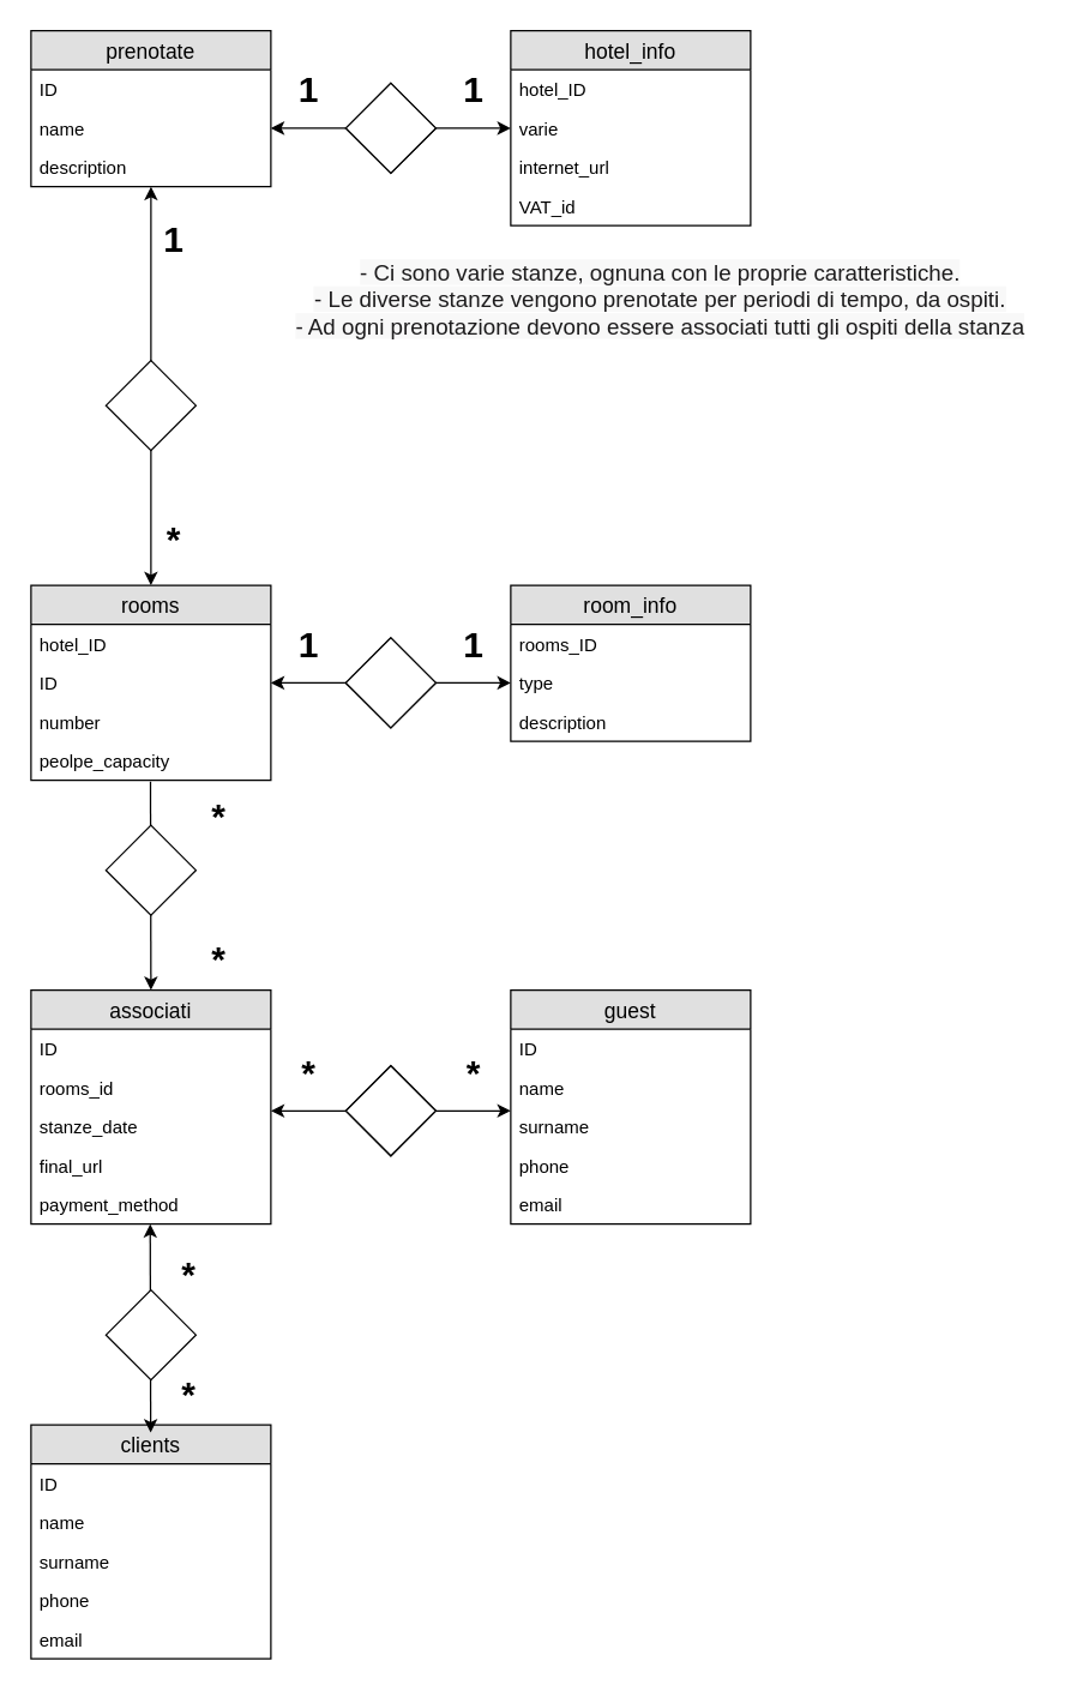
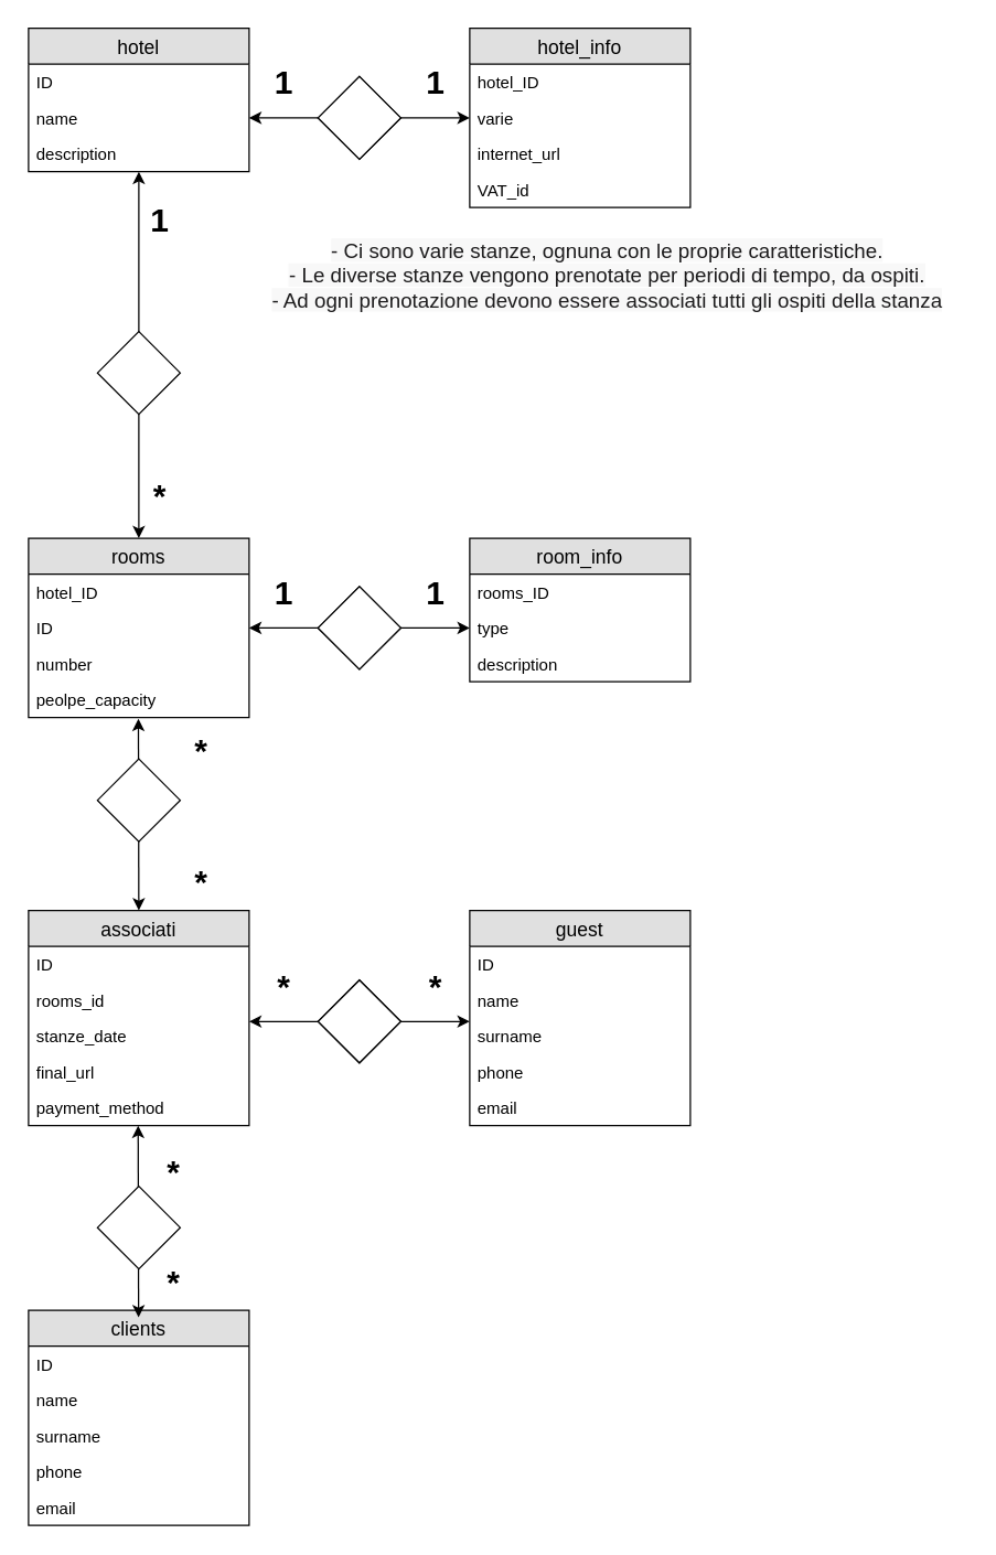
  <mxCell id="0" />
  <mxCell id="1" parent="0" />
- <mxCell id="2" value="prenotate" style="swimlane;fontStyle=0;childLayout=stackLayout;horizontal=1;startSize=26;fillColor=#e0e0e0;horizontalStack=0;resizeParent=1;resizeParentMax=0;resizeLast=0;collapsible=1;marginBottom=0;swimlaneFillColor=#ffffff;align=center;fontSize=14;" vertex="1" parent="1"><mxGeometry x="20" y="20" width="160" height="104" as="geometry" /></mxCell>
+ <mxCell id="2" value="hotel" style="swimlane;fontStyle=0;childLayout=stackLayout;horizontal=1;startSize=26;fillColor=#e0e0e0;horizontalStack=0;resizeParent=1;resizeParentMax=0;resizeLast=0;collapsible=1;marginBottom=0;swimlaneFillColor=#ffffff;align=center;fontSize=14;" vertex="1" parent="1"><mxGeometry x="20" y="20" width="160" height="104" as="geometry" /></mxCell>
  <mxCell id="3" value="ID" style="text;strokeColor=none;fillColor=none;spacingLeft=4;spacingRight=4;overflow=hidden;rotatable=0;points=[[0,0.5],[1,0.5]];portConstraint=eastwest;fontSize=12;" vertex="1" parent="2"><mxGeometry y="26" width="160" height="26" as="geometry" /></mxCell>
  <mxCell id="4" value="name" style="text;strokeColor=none;fillColor=none;spacingLeft=4;spacingRight=4;overflow=hidden;rotatable=0;points=[[0,0.5],[1,0.5]];portConstraint=eastwest;fontSize=12;" vertex="1" parent="2"><mxGeometry y="52" width="160" height="26" as="geometry" /></mxCell>
  <mxCell id="5" value="description" style="text;strokeColor=none;fillColor=none;spacingLeft=4;spacingRight=4;overflow=hidden;rotatable=0;points=[[0,0.5],[1,0.5]];portConstraint=eastwest;fontSize=12;" vertex="1" parent="2"><mxGeometry y="78" width="160" height="26" as="geometry" /></mxCell>
  <mxCell id="6" value="hotel_info" style="swimlane;fontStyle=0;childLayout=stackLayout;horizontal=1;startSize=26;fillColor=#e0e0e0;horizontalStack=0;resizeParent=1;resizeParentMax=0;resizeLast=0;collapsible=1;marginBottom=0;swimlaneFillColor=#ffffff;align=center;fontSize=14;" vertex="1" parent="1"><mxGeometry x="340" y="20" width="160" height="130" as="geometry" /></mxCell>
  <mxCell id="7" value="hotel_ID" style="text;strokeColor=none;fillColor=none;spacingLeft=4;spacingRight=4;overflow=hidden;rotatable=0;points=[[0,0.5],[1,0.5]];portConstraint=eastwest;fontSize=12;" vertex="1" parent="6"><mxGeometry y="26" width="160" height="26" as="geometry" /></mxCell>
  <mxCell id="8" value="varie" style="text;strokeColor=none;fillColor=none;spacingLeft=4;spacingRight=4;overflow=hidden;rotatable=0;points=[[0,0.5],[1,0.5]];portConstraint=eastwest;fontSize=12;" vertex="1" parent="6"><mxGeometry y="52" width="160" height="26" as="geometry" /></mxCell>
  <mxCell id="9" value="internet_url" style="text;strokeColor=none;fillColor=none;spacingLeft=4;spacingRight=4;overflow=hidden;rotatable=0;points=[[0,0.5],[1,0.5]];portConstraint=eastwest;fontSize=12;" vertex="1" parent="6"><mxGeometry y="78" width="160" height="26" as="geometry" /></mxCell>
  <mxCell id="10" value="VAT_id" style="text;strokeColor=none;fillColor=none;spacingLeft=4;spacingRight=4;overflow=hidden;rotatable=0;points=[[0,0.5],[1,0.5]];portConstraint=eastwest;fontSize=12;" vertex="1" parent="6"><mxGeometry y="104" width="160" height="26" as="geometry" /></mxCell>
  <mxCell id="11" value="rooms" style="swimlane;fontStyle=0;childLayout=stackLayout;horizontal=1;startSize=26;fillColor=#e0e0e0;horizontalStack=0;resizeParent=1;resizeParentMax=0;resizeLast=0;collapsible=1;marginBottom=0;swimlaneFillColor=#ffffff;align=center;fontSize=14;" vertex="1" parent="1"><mxGeometry x="20" y="390" width="160" height="130" as="geometry" /></mxCell>
  <mxCell id="12" value="hotel_ID" style="text;strokeColor=none;fillColor=none;spacingLeft=4;spacingRight=4;overflow=hidden;rotatable=0;points=[[0,0.5],[1,0.5]];portConstraint=eastwest;fontSize=12;" vertex="1" parent="11"><mxGeometry y="26" width="160" height="26" as="geometry" /></mxCell>
  <mxCell id="13" value="ID" style="text;strokeColor=none;fillColor=none;spacingLeft=4;spacingRight=4;overflow=hidden;rotatable=0;points=[[0,0.5],[1,0.5]];portConstraint=eastwest;fontSize=12;" vertex="1" parent="11"><mxGeometry y="52" width="160" height="26" as="geometry" /></mxCell>
  <mxCell id="14" value="number" style="text;strokeColor=none;fillColor=none;spacingLeft=4;spacingRight=4;overflow=hidden;rotatable=0;points=[[0,0.5],[1,0.5]];portConstraint=eastwest;fontSize=12;" vertex="1" parent="11"><mxGeometry y="78" width="160" height="26" as="geometry" /></mxCell>
  <mxCell id="15" value="peolpe_capacity" style="text;strokeColor=none;fillColor=none;spacingLeft=4;spacingRight=4;overflow=hidden;rotatable=0;points=[[0,0.5],[1,0.5]];portConstraint=eastwest;fontSize=12;" vertex="1" parent="11"><mxGeometry y="104" width="160" height="26" as="geometry" /></mxCell>
  <mxCell id="16" value="&lt;span style=&quot;color: rgb(29 , 28 , 29) ; font-family: , &amp;#34;applelogo&amp;#34; , sans-serif ; font-size: 15px ; text-align: left ; white-space: pre-wrap ; background-color: rgb(248 , 248 , 248)&quot;&gt;- Ci sono varie stanze, ognuna con le proprie caratteristiche.&lt;/span&gt;&lt;br style=&quot;box-sizing: inherit ; color: rgb(29 , 28 , 29) ; font-family: , &amp;#34;applelogo&amp;#34; , sans-serif ; font-size: 15px ; text-align: left ; white-space: pre-wrap ; background-color: rgb(248 , 248 , 248)&quot;&gt;&lt;span style=&quot;color: rgb(29 , 28 , 29) ; font-family: , &amp;#34;applelogo&amp;#34; , sans-serif ; font-size: 15px ; text-align: left ; white-space: pre-wrap ; background-color: rgb(248 , 248 , 248)&quot;&gt;- Le diverse stanze vengono prenotate per periodi di tempo, da ospiti.&lt;/span&gt;&lt;br style=&quot;box-sizing: inherit ; color: rgb(29 , 28 , 29) ; font-family: , &amp;#34;applelogo&amp;#34; , sans-serif ; font-size: 15px ; text-align: left ; white-space: pre-wrap ; background-color: rgb(248 , 248 , 248)&quot;&gt;&lt;span style=&quot;color: rgb(29 , 28 , 29) ; font-family: , &amp;#34;applelogo&amp;#34; , sans-serif ; font-size: 15px ; text-align: left ; white-space: pre-wrap ; background-color: rgb(248 , 248 , 248)&quot;&gt;- Ad ogni prenotazione devono essere associati tutti gli ospiti della stanza&lt;/span&gt;" style="text;html=1;strokeColor=none;fillColor=none;align=center;verticalAlign=middle;whiteSpace=wrap;rounded=0;shadow=0;" vertex="1" parent="1"><mxGeometry x="180" y="164" width="520" height="70" as="geometry" /></mxCell>
  <mxCell id="17" value="room_info" style="swimlane;fontStyle=0;childLayout=stackLayout;horizontal=1;startSize=26;fillColor=#e0e0e0;horizontalStack=0;resizeParent=1;resizeParentMax=0;resizeLast=0;collapsible=1;marginBottom=0;swimlaneFillColor=#ffffff;align=center;fontSize=14;" vertex="1" parent="1"><mxGeometry x="340" y="390" width="160" height="104" as="geometry" /></mxCell>
  <mxCell id="18" value="rooms_ID" style="text;strokeColor=none;fillColor=none;spacingLeft=4;spacingRight=4;overflow=hidden;rotatable=0;points=[[0,0.5],[1,0.5]];portConstraint=eastwest;fontSize=12;" vertex="1" parent="17"><mxGeometry y="26" width="160" height="26" as="geometry" /></mxCell>
  <mxCell id="19" value="type" style="text;strokeColor=none;fillColor=none;spacingLeft=4;spacingRight=4;overflow=hidden;rotatable=0;points=[[0,0.5],[1,0.5]];portConstraint=eastwest;fontSize=12;" vertex="1" parent="17"><mxGeometry y="52" width="160" height="26" as="geometry" /></mxCell>
  <mxCell id="20" value="description" style="text;strokeColor=none;fillColor=none;spacingLeft=4;spacingRight=4;overflow=hidden;rotatable=0;points=[[0,0.5],[1,0.5]];portConstraint=eastwest;fontSize=12;" vertex="1" parent="17"><mxGeometry y="78" width="160" height="26" as="geometry" /></mxCell>
  <mxCell id="21" value="" style="group" vertex="1" connectable="0" parent="1"><mxGeometry x="180" y="50" width="160" height="65" as="geometry" /></mxCell>
  <mxCell id="22" value="" style="endArrow=classic;startArrow=classic;html=1;entryX=0;entryY=0.5;entryDx=0;entryDy=0;" edge="1" parent="21" target="8"><mxGeometry width="50" height="50" relative="1" as="geometry"><mxPoint y="35" as="sourcePoint" /><mxPoint x="50" y="-20" as="targetPoint" /></mxGeometry></mxCell>
  <mxCell id="23" value="1" style="text;strokeColor=none;fillColor=none;html=1;fontSize=24;fontStyle=1;verticalAlign=middle;align=center;shadow=0;" vertex="1" parent="21"><mxGeometry width="50" height="20" as="geometry" /></mxCell>
  <mxCell id="24" value="" style="group" vertex="1" connectable="0" parent="21"><mxGeometry width="160" height="65" as="geometry" /></mxCell>
  <mxCell id="25" value="1" style="text;strokeColor=none;fillColor=none;html=1;fontSize=24;fontStyle=1;verticalAlign=middle;align=center;shadow=0;" vertex="1" parent="24"><mxGeometry x="110" width="50" height="20" as="geometry" /></mxCell>
  <mxCell id="26" value="" style="shape=rhombus;perimeter=rhombusPerimeter;whiteSpace=wrap;html=1;align=center;shadow=0;fillColor=#FFFFFF;" vertex="1" parent="24"><mxGeometry x="50" y="5" width="60" height="60" as="geometry" /></mxCell>
  <mxCell id="27" value="" style="shape=rhombus;perimeter=rhombusPerimeter;whiteSpace=wrap;html=1;align=center;shadow=0;fillColor=#FFFFFF;" vertex="1" parent="24"><mxGeometry x="50" y="5" width="60" height="60" as="geometry" /></mxCell>
  <mxCell id="28" value="" style="group" vertex="1" connectable="0" parent="1"><mxGeometry x="180" y="420" width="160" height="65" as="geometry" /></mxCell>
  <mxCell id="29" value="" style="group" vertex="1" connectable="0" parent="28"><mxGeometry width="160" height="65" as="geometry" /></mxCell>
  <mxCell id="30" value="" style="endArrow=classic;startArrow=classic;html=1;" edge="1" parent="29"><mxGeometry width="50" height="50" relative="1" as="geometry"><mxPoint y="35" as="sourcePoint" /><mxPoint x="160" y="35" as="targetPoint" /></mxGeometry></mxCell>
  <mxCell id="31" value="1" style="text;strokeColor=none;fillColor=none;html=1;fontSize=24;fontStyle=1;verticalAlign=middle;align=center;shadow=0;" vertex="1" parent="29"><mxGeometry width="50" height="20" as="geometry" /></mxCell>
  <mxCell id="32" value="" style="group" vertex="1" connectable="0" parent="29"><mxGeometry width="160" height="65" as="geometry" /></mxCell>
  <mxCell id="33" value="1" style="text;strokeColor=none;fillColor=none;html=1;fontSize=24;fontStyle=1;verticalAlign=middle;align=center;shadow=0;" vertex="1" parent="32"><mxGeometry x="110" width="50" height="20" as="geometry" /></mxCell>
  <mxCell id="34" value="" style="shape=rhombus;perimeter=rhombusPerimeter;whiteSpace=wrap;html=1;align=center;shadow=0;fillColor=#FFFFFF;" vertex="1" parent="32"><mxGeometry x="50" y="5" width="60" height="60" as="geometry" /></mxCell>
  <mxCell id="35" value="" style="shape=rhombus;perimeter=rhombusPerimeter;whiteSpace=wrap;html=1;align=center;shadow=0;fillColor=#FFFFFF;" vertex="1" parent="32"><mxGeometry x="50" y="5" width="60" height="60" as="geometry" /></mxCell>
  <mxCell id="36" value="associati" style="swimlane;fontStyle=0;childLayout=stackLayout;horizontal=1;startSize=26;fillColor=#e0e0e0;horizontalStack=0;resizeParent=1;resizeParentMax=0;resizeLast=0;collapsible=1;marginBottom=0;swimlaneFillColor=#ffffff;align=center;fontSize=14;" vertex="1" parent="1"><mxGeometry x="20" y="660" width="160" height="156" as="geometry"><mxRectangle x="40" y="680" width="110" height="26" as="alternateBounds" /></mxGeometry></mxCell>
  <mxCell id="37" value="ID" style="text;strokeColor=none;fillColor=none;spacingLeft=4;spacingRight=4;overflow=hidden;rotatable=0;points=[[0,0.5],[1,0.5]];portConstraint=eastwest;fontSize=12;" vertex="1" parent="36"><mxGeometry y="26" width="160" height="26" as="geometry" /></mxCell>
  <mxCell id="38" value="rooms_id" style="text;strokeColor=none;fillColor=none;spacingLeft=4;spacingRight=4;overflow=hidden;rotatable=0;points=[[0,0.5],[1,0.5]];portConstraint=eastwest;fontSize=12;" vertex="1" parent="36"><mxGeometry y="52" width="160" height="26" as="geometry" /></mxCell>
  <mxCell id="39" value="stanze_date" style="text;strokeColor=none;fillColor=none;spacingLeft=4;spacingRight=4;overflow=hidden;rotatable=0;points=[[0,0.5],[1,0.5]];portConstraint=eastwest;fontSize=12;" vertex="1" parent="36"><mxGeometry y="78" width="160" height="26" as="geometry" /></mxCell>
  <mxCell id="40" value="final_url" style="text;strokeColor=none;fillColor=none;spacingLeft=4;spacingRight=4;overflow=hidden;rotatable=0;points=[[0,0.5],[1,0.5]];portConstraint=eastwest;fontSize=12;" vertex="1" parent="36"><mxGeometry y="104" width="160" height="26" as="geometry" /></mxCell>
  <mxCell id="41" value="payment_method" style="text;strokeColor=none;fillColor=none;spacingLeft=4;spacingRight=4;overflow=hidden;rotatable=0;points=[[0,0.5],[1,0.5]];portConstraint=eastwest;fontSize=12;" vertex="1" parent="36"><mxGeometry y="130" width="160" height="26" as="geometry" /></mxCell>
  <mxCell id="42" value="" style="group" vertex="1" connectable="0" parent="1"><mxGeometry x="70" y="140" width="70" height="240" as="geometry" /></mxCell>
  <mxCell id="43" value="" style="endArrow=classic;startArrow=classic;html=1;entryX=0.5;entryY=1;entryDx=0;entryDy=0;entryPerimeter=0;exitX=0.5;exitY=0;exitDx=0;exitDy=0;" edge="1" parent="42" source="11" target="5"><mxGeometry width="50" height="50" relative="1" as="geometry"><mxPoint x="-20" y="60" as="sourcePoint" /><mxPoint x="30" y="10" as="targetPoint" /><Array as="points" /></mxGeometry></mxCell>
  <mxCell id="44" value="" style="shape=rhombus;perimeter=rhombusPerimeter;whiteSpace=wrap;html=1;align=center;shadow=0;fillColor=#FFFFFF;" vertex="1" parent="42"><mxGeometry y="100" width="60" height="60" as="geometry" /></mxCell>
  <mxCell id="45" value="1" style="text;strokeColor=none;fillColor=none;html=1;fontSize=24;fontStyle=1;verticalAlign=middle;align=center;shadow=0;" vertex="1" parent="42"><mxGeometry x="20" width="50" height="40" as="geometry" /></mxCell>
  <mxCell id="46" value="*" style="text;strokeColor=none;fillColor=none;html=1;fontSize=24;fontStyle=1;verticalAlign=middle;align=center;shadow=0;" vertex="1" parent="42"><mxGeometry x="20" y="200" width="50" height="40" as="geometry" /></mxCell>
- <mxCell id="47" value="" style="endArrow=none;startArrow=classic;html=1;entryX=0.498;entryY=1.034;entryDx=0;entryDy=0;exitX=0.5;exitY=0;exitDx=0;exitDy=0;entryPerimeter=0;" edge="1" parent="1" source="36" target="15"><mxGeometry width="50" height="50" relative="1" as="geometry"><mxPoint x="50" y="510" as="sourcePoint" /><mxPoint x="100" y="460" as="targetPoint" /><Array as="points" /></mxGeometry></mxCell>
+ <mxCell id="47" value="" style="endArrow=classic;startArrow=classic;html=1;entryX=0.498;entryY=1.034;entryDx=0;entryDy=0;exitX=0.5;exitY=0;exitDx=0;exitDy=0;entryPerimeter=0;" edge="1" parent="1" source="36" target="15"><mxGeometry width="50" height="50" relative="1" as="geometry"><mxPoint x="50" y="510" as="sourcePoint" /><mxPoint x="100" y="460" as="targetPoint" /><Array as="points" /></mxGeometry></mxCell>
  <mxCell id="48" value="" style="shape=rhombus;perimeter=rhombusPerimeter;whiteSpace=wrap;html=1;align=center;shadow=0;fillColor=#FFFFFF;" vertex="1" parent="1"><mxGeometry x="70" y="550" width="60" height="60" as="geometry" /></mxCell>
  <mxCell id="49" value="*" style="text;strokeColor=none;fillColor=none;html=1;fontSize=24;fontStyle=1;verticalAlign=middle;align=center;shadow=0;" vertex="1" parent="1"><mxGeometry x="120" y="525" width="50" height="40" as="geometry" /></mxCell>
  <mxCell id="50" value="*" style="text;strokeColor=none;fillColor=none;html=1;fontSize=24;fontStyle=1;verticalAlign=middle;align=center;shadow=0;" vertex="1" parent="1"><mxGeometry x="130" y="620" width="30" height="40" as="geometry" /></mxCell>
  <mxCell id="51" value="clients" style="swimlane;fontStyle=0;childLayout=stackLayout;horizontal=1;startSize=26;fillColor=#e0e0e0;horizontalStack=0;resizeParent=1;resizeParentMax=0;resizeLast=0;collapsible=1;marginBottom=0;swimlaneFillColor=#ffffff;align=center;fontSize=14;" vertex="1" parent="1"><mxGeometry x="20" y="950" width="160" height="156" as="geometry"><mxRectangle x="40" y="680" width="110" height="26" as="alternateBounds" /></mxGeometry></mxCell>
  <mxCell id="52" value="ID" style="text;strokeColor=none;fillColor=none;spacingLeft=4;spacingRight=4;overflow=hidden;rotatable=0;points=[[0,0.5],[1,0.5]];portConstraint=eastwest;fontSize=12;" vertex="1" parent="51"><mxGeometry y="26" width="160" height="26" as="geometry" /></mxCell>
  <mxCell id="53" value="name" style="text;strokeColor=none;fillColor=none;spacingLeft=4;spacingRight=4;overflow=hidden;rotatable=0;points=[[0,0.5],[1,0.5]];portConstraint=eastwest;fontSize=12;" vertex="1" parent="51"><mxGeometry y="52" width="160" height="26" as="geometry" /></mxCell>
  <mxCell id="54" value="surname" style="text;strokeColor=none;fillColor=none;spacingLeft=4;spacingRight=4;overflow=hidden;rotatable=0;points=[[0,0.5],[1,0.5]];portConstraint=eastwest;fontSize=12;" vertex="1" parent="51"><mxGeometry y="78" width="160" height="26" as="geometry" /></mxCell>
  <mxCell id="55" value="phone" style="text;strokeColor=none;fillColor=none;spacingLeft=4;spacingRight=4;overflow=hidden;rotatable=0;points=[[0,0.5],[1,0.5]];portConstraint=eastwest;fontSize=12;" vertex="1" parent="51"><mxGeometry y="104" width="160" height="26" as="geometry" /></mxCell>
  <mxCell id="56" value="email" style="text;strokeColor=none;fillColor=none;spacingLeft=4;spacingRight=4;overflow=hidden;rotatable=0;points=[[0,0.5],[1,0.5]];portConstraint=eastwest;fontSize=12;" vertex="1" parent="51"><mxGeometry y="130" width="160" height="26" as="geometry" /></mxCell>
  <mxCell id="57" value="" style="endArrow=classic;startArrow=classic;html=1;entryX=0.498;entryY=1.034;entryDx=0;entryDy=0;exitX=0.5;exitY=0;exitDx=0;exitDy=0;entryPerimeter=0;" edge="1" parent="1"><mxGeometry width="50" height="50" relative="1" as="geometry"><mxPoint x="99.82" y="955.12" as="sourcePoint" /><mxPoint x="99.5" y="816.004" as="targetPoint" /><Array as="points" /></mxGeometry></mxCell>
  <mxCell id="58" value="" style="shape=rhombus;perimeter=rhombusPerimeter;whiteSpace=wrap;html=1;align=center;shadow=0;fillColor=#FFFFFF;" vertex="1" parent="1"><mxGeometry x="70" y="860" width="60" height="60" as="geometry" /></mxCell>
  <mxCell id="59" value="*" style="text;strokeColor=none;fillColor=none;html=1;fontSize=24;fontStyle=1;verticalAlign=middle;align=center;shadow=0;" vertex="1" parent="1"><mxGeometry x="110" y="830" width="30" height="40" as="geometry" /></mxCell>
  <mxCell id="60" value="*" style="text;strokeColor=none;fillColor=none;html=1;fontSize=24;fontStyle=1;verticalAlign=middle;align=center;shadow=0;" vertex="1" parent="1"><mxGeometry x="110" y="910" width="30" height="40" as="geometry" /></mxCell>
  <mxCell id="61" value="guest" style="swimlane;fontStyle=0;childLayout=stackLayout;horizontal=1;startSize=26;fillColor=#e0e0e0;horizontalStack=0;resizeParent=1;resizeParentMax=0;resizeLast=0;collapsible=1;marginBottom=0;swimlaneFillColor=#ffffff;align=center;fontSize=14;" vertex="1" parent="1"><mxGeometry x="340" y="660" width="160" height="156" as="geometry" /></mxCell>
  <mxCell id="62" value="ID" style="text;strokeColor=none;fillColor=none;spacingLeft=4;spacingRight=4;overflow=hidden;rotatable=0;points=[[0,0.5],[1,0.5]];portConstraint=eastwest;fontSize=12;" vertex="1" parent="61"><mxGeometry y="26" width="160" height="26" as="geometry" /></mxCell>
  <mxCell id="63" value="name" style="text;strokeColor=none;fillColor=none;spacingLeft=4;spacingRight=4;overflow=hidden;rotatable=0;points=[[0,0.5],[1,0.5]];portConstraint=eastwest;fontSize=12;" vertex="1" parent="61"><mxGeometry y="52" width="160" height="26" as="geometry" /></mxCell>
  <mxCell id="64" value="surname" style="text;strokeColor=none;fillColor=none;spacingLeft=4;spacingRight=4;overflow=hidden;rotatable=0;points=[[0,0.5],[1,0.5]];portConstraint=eastwest;fontSize=12;" vertex="1" parent="61"><mxGeometry y="78" width="160" height="26" as="geometry" /></mxCell>
  <mxCell id="65" value="phone" style="text;strokeColor=none;fillColor=none;spacingLeft=4;spacingRight=4;overflow=hidden;rotatable=0;points=[[0,0.5],[1,0.5]];portConstraint=eastwest;fontSize=12;" vertex="1" parent="61"><mxGeometry y="104" width="160" height="26" as="geometry" /></mxCell>
  <mxCell id="66" value="email" style="text;strokeColor=none;fillColor=none;spacingLeft=4;spacingRight=4;overflow=hidden;rotatable=0;points=[[0,0.5],[1,0.5]];portConstraint=eastwest;fontSize=12;" vertex="1" parent="61"><mxGeometry y="130" width="160" height="26" as="geometry" /></mxCell>
  <mxCell id="67" value="" style="endArrow=classic;startArrow=classic;html=1;" edge="1" parent="1"><mxGeometry width="50" height="50" relative="1" as="geometry"><mxPoint x="180" y="740.5" as="sourcePoint" /><mxPoint x="340" y="740.5" as="targetPoint" /></mxGeometry></mxCell>
  <mxCell id="68" value="*" style="text;strokeColor=none;fillColor=none;html=1;fontSize=24;fontStyle=1;verticalAlign=middle;align=center;shadow=0;" vertex="1" parent="1"><mxGeometry x="180" y="705.5" width="50" height="20" as="geometry" /></mxCell>
  <mxCell id="69" value="*" style="text;strokeColor=none;fillColor=none;html=1;fontSize=24;fontStyle=1;verticalAlign=middle;align=center;shadow=0;" vertex="1" parent="1"><mxGeometry x="290" y="705.5" width="50" height="20" as="geometry" /></mxCell>
  <mxCell id="70" value="" style="shape=rhombus;perimeter=rhombusPerimeter;whiteSpace=wrap;html=1;align=center;shadow=0;fillColor=#FFFFFF;" vertex="1" parent="1"><mxGeometry x="230" y="710.5" width="60" height="60" as="geometry" /></mxCell>
  <mxCell id="71" value="" style="shape=rhombus;perimeter=rhombusPerimeter;whiteSpace=wrap;html=1;align=center;shadow=0;fillColor=#FFFFFF;" vertex="1" parent="1"><mxGeometry x="230" y="710.5" width="60" height="60" as="geometry" /></mxCell>
